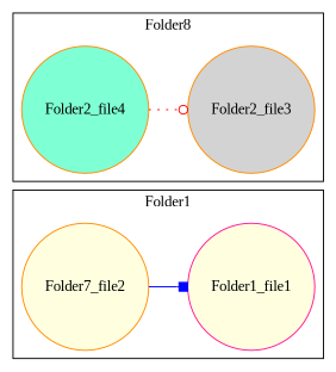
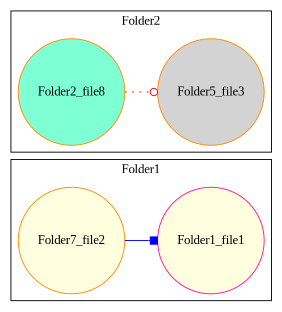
  digraph {
    fontname="Liberation Serif"
    rankdir=LR
    node [color=darkorange fillcolor=lightyellow fontname="Liberation Serif" shape=circle style=filled]
    edge [fontname="Liberation Serif"]
    n1 [label=Folder7_file2]
    Folder1_file1 [color=deeppink]
-   Folder2_file4 [fillcolor=aquamarine]
-   Folder2_file3 [fillcolor=lightgrey]
+   Folder2_file4 [fillcolor=aquamarine label=Folder2_file8]
+   Folder2_file3 [fillcolor=lightgrey label=Folder5_file3]
    subgraph cluster_1 {
      label=Folder1
      n1
      Folder1_file1
    }
    subgraph cluster_2 {
-     label=Folder8
+     label=Folder2
      Folder2_file4
      Folder2_file3
    }
    n1 -> Folder1_file1 [arrowhead=box color=blue style=solid]
    Folder2_file4 -> Folder2_file3 [arrowhead=odot color=red style=dotted]
  }
